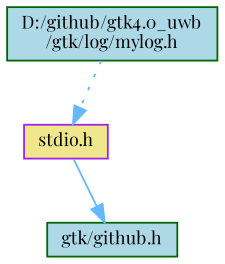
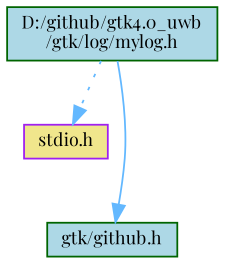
  digraph {
    fontname="Playfair Display"
    node [color=darkgreen fillcolor=lightblue fontname="Playfair Display" fontsize=10 shape=box style=filled]
    edge [color=steelblue1 fontname="Playfair Display" fontsize=10 labelfontname=Helvetica labelfontsize=10]
    n1 [fontcolor=black height=0.2 label="D:/github/gtk4.0_uwb\l/gtk/log/mylog.h" width=0.4]
    n2 [color=purple fillcolor=khaki height=0.2 label="stdio.h" width=0.4]
    n3 [height=0.2 label="gtk/github.h" width=0.4]
    n1 -> n2 [style=dotted]
-   n2 -> n3 [style=solid]
+   n1 -> n3 [style=solid]
  }
